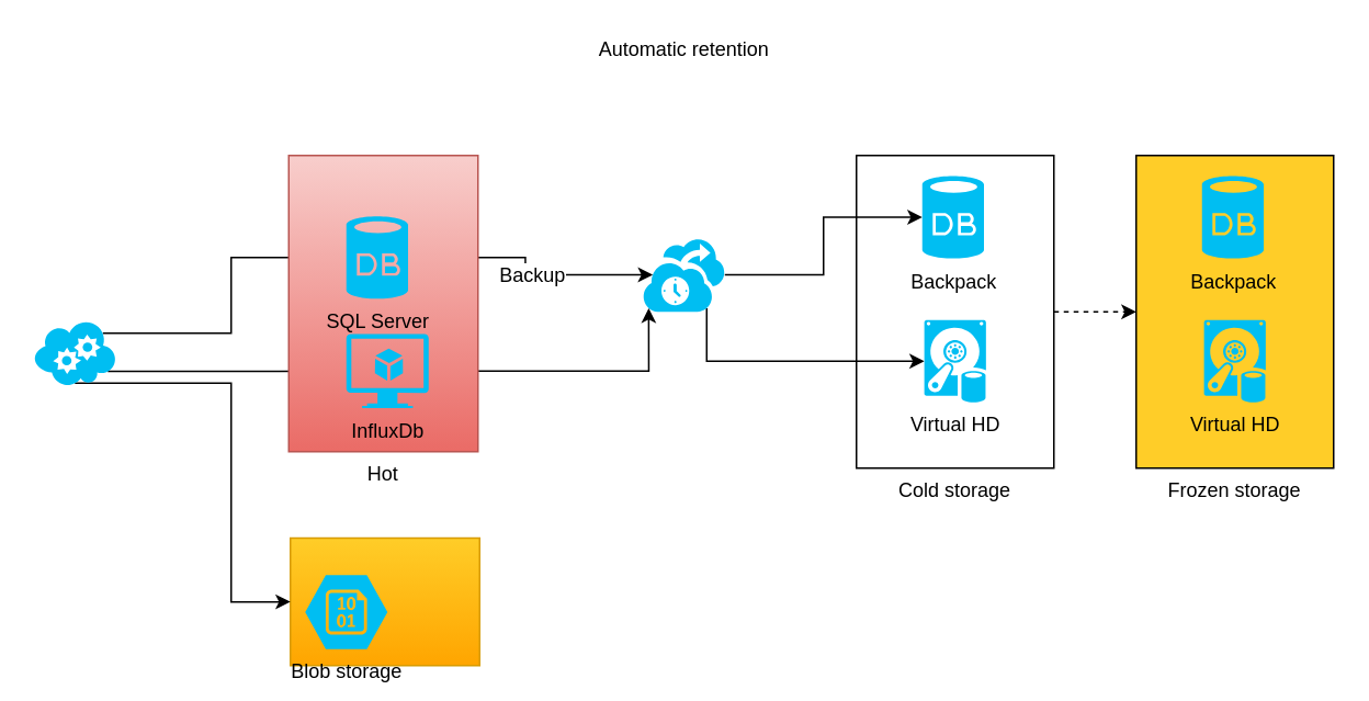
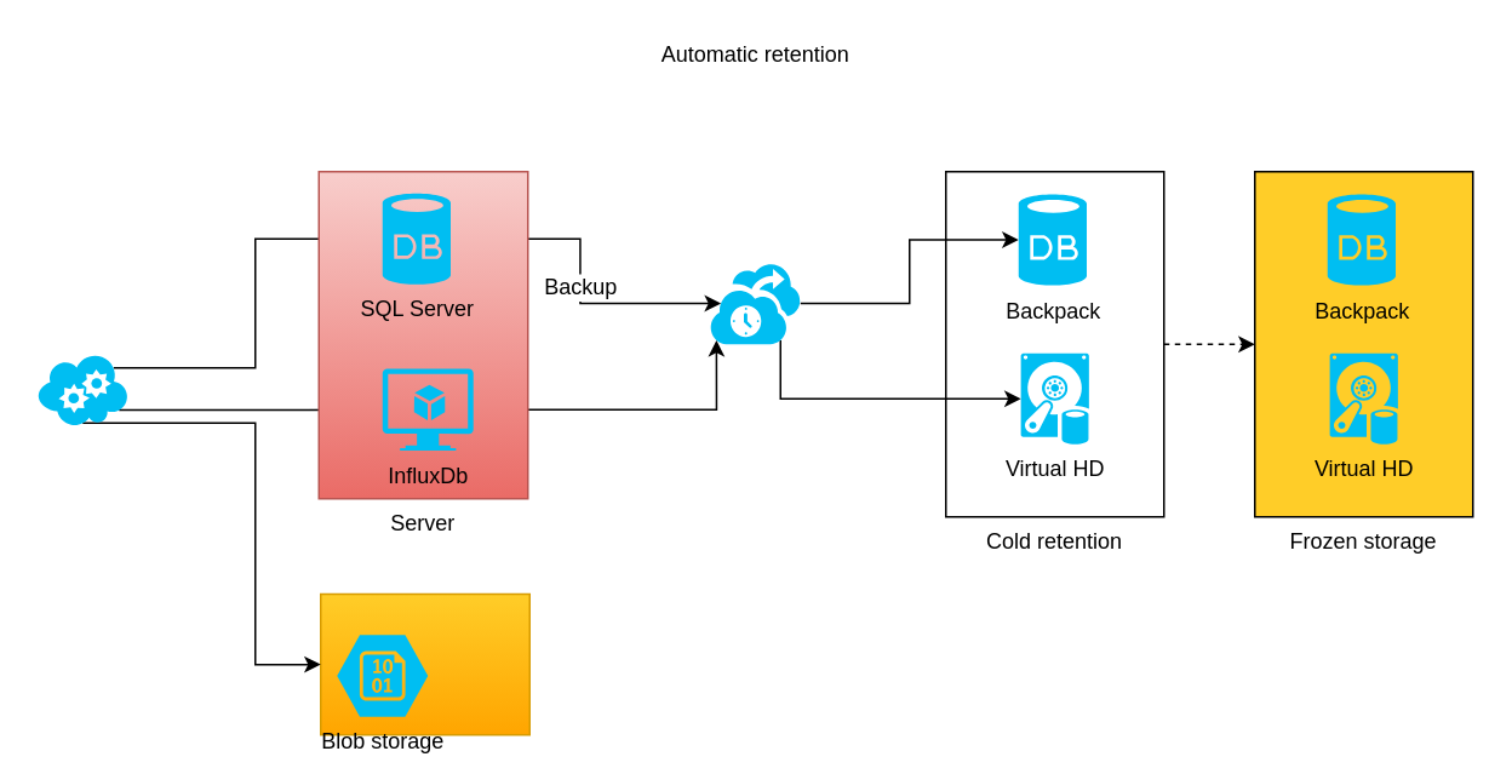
  <mxCell id="0" />
  <mxCell id="1" parent="0" />
  <mxCell id="2" value="" style="rounded=0;whiteSpace=wrap;html=1;gradientColor=#ffa500;fillColor=#ffcd28;strokeColor=#d79b00;" vertex="1" parent="1"><mxGeometry x="176" y="326.5" width="115" height="77.5" as="geometry" /></mxCell>
  <mxCell id="3" style="edgeStyle=orthogonalEdgeStyle;rounded=0;orthogonalLoop=1;jettySize=auto;html=1;exitX=1;exitY=0.5;exitDx=0;exitDy=0;entryX=0;entryY=0.5;entryDx=0;entryDy=0;fontColor=#000000;dashed=1;" edge="1" parent="1" source="4" target="23"><mxGeometry relative="1" as="geometry" /></mxCell>
- <mxCell id="4" value="Cold storage" style="rounded=0;whiteSpace=wrap;html=1;labelPosition=center;verticalLabelPosition=bottom;align=center;verticalAlign=top;" parent="1" vertex="1"><mxGeometry x="520" y="94" width="120" height="190" as="geometry" /></mxCell>
+ <mxCell id="4" value="Cold retention" style="rounded=0;whiteSpace=wrap;html=1;labelPosition=center;verticalLabelPosition=bottom;align=center;verticalAlign=top;" parent="1" vertex="1"><mxGeometry x="520" y="94" width="120" height="190" as="geometry" /></mxCell>
  <mxCell id="5" style="edgeStyle=orthogonalEdgeStyle;rounded=0;orthogonalLoop=1;jettySize=auto;html=1;entryX=0.125;entryY=0.5;entryDx=0;entryDy=0;entryPerimeter=0;" parent="1" source="21" target="9" edge="1"><mxGeometry relative="1" as="geometry" /></mxCell>
  <mxCell id="6" value="Backup" style="text;html=1;align=center;verticalAlign=middle;resizable=0;points=[];labelBackgroundColor=#ffffff;fontColor=#000000;" vertex="1" connectable="0" parent="5"><mxGeometry x="0.067" relative="1" as="geometry"><mxPoint as="offset" /></mxGeometry></mxCell>
  <mxCell id="7" style="edgeStyle=orthogonalEdgeStyle;rounded=0;orthogonalLoop=1;jettySize=auto;html=1;entryX=0;entryY=0.5;entryDx=0;entryDy=0;entryPerimeter=0;" parent="1" source="9" target="10" edge="1"><mxGeometry relative="1" as="geometry" /></mxCell>
  <mxCell id="8" style="edgeStyle=orthogonalEdgeStyle;rounded=0;orthogonalLoop=1;jettySize=auto;html=1;exitX=0.78;exitY=0.95;exitDx=0;exitDy=0;exitPerimeter=0;entryX=0;entryY=0.5;entryDx=0;entryDy=0;entryPerimeter=0;" parent="1" source="9" target="16" edge="1"><mxGeometry relative="1" as="geometry"><Array as="points"><mxPoint x="429" y="219" /></Array></mxGeometry></mxCell>
  <mxCell id="9" value="" style="verticalLabelPosition=bottom;html=1;verticalAlign=top;align=center;strokeColor=none;fillColor=#00BEF2;shape=mxgraph.azure.backup_service;" parent="1" vertex="1"><mxGeometry x="390" y="144" width="50" height="45" as="geometry" /></mxCell>
  <mxCell id="10" value="Backpack" style="verticalLabelPosition=bottom;html=1;verticalAlign=top;align=center;strokeColor=none;fillColor=#00BEF2;shape=mxgraph.azure.database;" parent="1" vertex="1"><mxGeometry x="560" y="106.5" width="37.5" height="50" as="geometry" /></mxCell>
  <mxCell id="11" value="Blob storage" style="verticalLabelPosition=bottom;html=1;verticalAlign=top;align=center;strokeColor=none;fillColor=#00BEF2;shape=mxgraph.azure.storage_blob;" parent="1" vertex="1"><mxGeometry x="185" y="349" width="50" height="45" as="geometry" /></mxCell>
  <mxCell id="12" style="edgeStyle=orthogonalEdgeStyle;rounded=0;orthogonalLoop=1;jettySize=auto;html=1;exitX=0.84;exitY=0.2;exitDx=0;exitDy=0;exitPerimeter=0;entryX=0;entryY=0.5;entryDx=0;entryDy=0;entryPerimeter=0;" edge="1" parent="1" source="15" target="21"><mxGeometry relative="1" as="geometry" /></mxCell>
  <mxCell id="13" style="edgeStyle=orthogonalEdgeStyle;rounded=0;orthogonalLoop=1;jettySize=auto;html=1;exitX=0.9;exitY=0.78;exitDx=0;exitDy=0;exitPerimeter=0;entryX=0;entryY=0.5;entryDx=0;entryDy=0;entryPerimeter=0;" edge="1" parent="1" source="15" target="20"><mxGeometry relative="1" as="geometry" /></mxCell>
  <mxCell id="14" style="edgeStyle=orthogonalEdgeStyle;rounded=0;orthogonalLoop=1;jettySize=auto;html=1;exitX=0.5;exitY=0.96;exitDx=0;exitDy=0;exitPerimeter=0;entryX=0;entryY=0.5;entryDx=0;entryDy=0;fontColor=#000000;" edge="1" parent="1" source="15" target="2"><mxGeometry relative="1" as="geometry"><Array as="points"><mxPoint x="140" y="232" /><mxPoint x="140" y="365" /></Array></mxGeometry></mxCell>
  <mxCell id="15" value="" style="verticalLabelPosition=bottom;html=1;verticalAlign=top;align=center;strokeColor=none;fillColor=#00BEF2;shape=mxgraph.azure.cloud_service;" parent="1" vertex="1"><mxGeometry x="20" y="194" width="50" height="40" as="geometry" /></mxCell>
  <mxCell id="16" value="Virtual HD" style="verticalLabelPosition=bottom;html=1;verticalAlign=top;align=center;strokeColor=none;fillColor=#00BEF2;shape=mxgraph.azure.vhd_data_disk;pointerEvents=1;" parent="1" vertex="1"><mxGeometry x="561.25" y="194" width="37.5" height="50" as="geometry" /></mxCell>
  <mxCell id="17" style="edgeStyle=orthogonalEdgeStyle;rounded=0;orthogonalLoop=1;jettySize=auto;html=1;entryX=0.075;entryY=0.95;entryDx=0;entryDy=0;entryPerimeter=0;" parent="1" source="20" target="9" edge="1"><mxGeometry relative="1" as="geometry" /></mxCell>
  <mxCell id="18" value="" style="group;fontColor=#000000;" vertex="1" connectable="0" parent="1"><mxGeometry x="175" y="194" width="115" height="80" as="geometry" /></mxCell>
- <mxCell id="19" value="Hot" style="rounded=0;whiteSpace=wrap;html=1;fillColor=#f8cecc;strokeColor=#b85450;labelPosition=center;verticalLabelPosition=bottom;align=center;verticalAlign=top;gradientColor=#ea6b66;fontColor=#000000;" vertex="1" parent="18"><mxGeometry y="-100" width="115" height="180" as="geometry" /></mxCell>
+ <mxCell id="19" value="Server" style="rounded=0;whiteSpace=wrap;html=1;fillColor=#f8cecc;strokeColor=#b85450;labelPosition=center;verticalLabelPosition=bottom;align=center;verticalAlign=top;gradientColor=#ea6b66;fontColor=#000000;" vertex="1" parent="18"><mxGeometry y="-100" width="115" height="180" as="geometry" /></mxCell>
  <mxCell id="20" value="&lt;font&gt;InfluxDb&lt;/font&gt;" style="verticalLabelPosition=bottom;html=1;verticalAlign=top;align=center;strokeColor=none;fillColor=#00BEF2;shape=mxgraph.azure.virtual_machine_feature;pointerEvents=1;fontColor=#000000;" parent="18" vertex="1"><mxGeometry x="35" y="8.5" width="50" height="45" as="geometry" /></mxCell>
- <mxCell id="21" value="SQL Server" style="verticalLabelPosition=bottom;html=1;verticalAlign=top;align=center;strokeColor=none;fillColor=#00BEF2;shape=mxgraph.azure.database;fontColor=#000000;" parent="1" vertex="1"><mxGeometry x="210" y="131" width="37.5" height="50" as="geometry" /></mxCell>
+ <mxCell id="21" value="SQL Server" style="verticalLabelPosition=bottom;html=1;verticalAlign=top;align=center;strokeColor=none;fillColor=#00BEF2;shape=mxgraph.azure.database;fontColor=#000000;" parent="1" vertex="1"><mxGeometry x="210" y="106" width="37.5" height="50" as="geometry" /></mxCell>
  <mxCell id="22" value="Automatic retention" style="text;html=1;align=center;verticalAlign=middle;resizable=0;points=[];autosize=1;fontColor=#000000;" vertex="1" parent="1"><mxGeometry x="355" y="20" width="120" height="20" as="geometry" /></mxCell>
  <mxCell id="23" value="Frozen storage" style="rounded=0;whiteSpace=wrap;html=1;labelPosition=center;verticalLabelPosition=bottom;align=center;verticalAlign=top;fillColor=#ffcd28;" vertex="1" parent="1"><mxGeometry x="690" y="94" width="120" height="190" as="geometry" /></mxCell>
  <mxCell id="24" value="Backpack" style="verticalLabelPosition=bottom;html=1;verticalAlign=top;align=center;strokeColor=none;fillColor=#00BEF2;shape=mxgraph.azure.database;" vertex="1" parent="1"><mxGeometry x="730" y="106.5" width="37.5" height="50" as="geometry" /></mxCell>
  <mxCell id="25" value="Virtual HD" style="verticalLabelPosition=bottom;html=1;verticalAlign=top;align=center;strokeColor=none;fillColor=#00BEF2;shape=mxgraph.azure.vhd_data_disk;pointerEvents=1;" vertex="1" parent="1"><mxGeometry x="731.25" y="194" width="37.5" height="50" as="geometry" /></mxCell>
